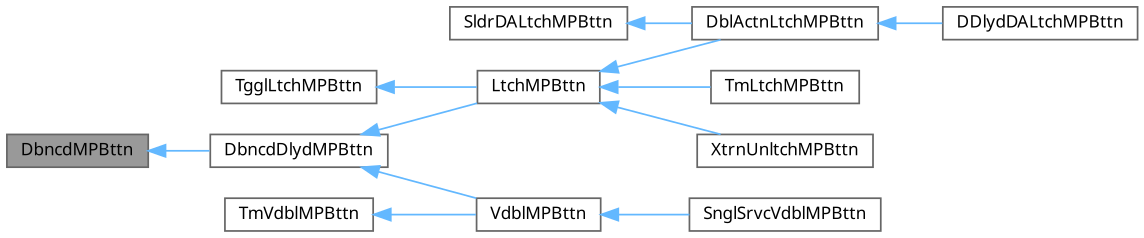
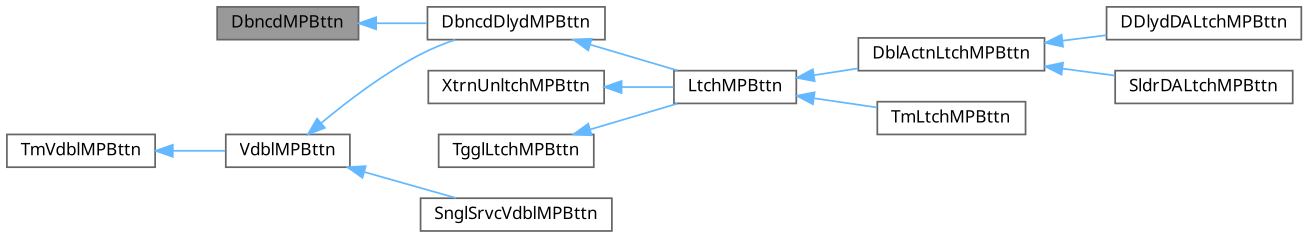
  digraph {
    fontname="Noto Sans"
    rankdir=LR
    node [color=gray40 fillcolor=white fontname="Noto Sans" fontsize=10 shape=box style=filled]
    edge [color=steelblue1 dir=back fontname="Noto Sans" fontsize=10 labelfontname=Helvetica labelfontsize=10 style=solid]
    n1 [fillcolor=grey60 fontcolor=black height=0.2 label=DbncdMPBttn width=0.4]
    n2 [height=0.2 label=DbncdDlydMPBttn width=0.4]
    n3 [height=0.2 label=LtchMPBttn width=0.4]
    n4 [height=0.2 label=VdblMPBttn width=0.4]
    n5 [height=0.2 label=DblActnLtchMPBttn width=0.4]
    n6 [height=0.2 label=TmLtchMPBttn width=0.4]
    n7 [height=0.2 label=XtrnUnltchMPBttn width=0.4]
    n8 [height=0.2 label=SnglSrvcVdblMPBttn width=0.4]
    n9 [height=0.2 label=DDlydDALtchMPBttn width=0.4]
    n10 [height=0.2 label=SldrDALtchMPBttn width=0.4]
    n11 [height=0.2 label=TgglLtchMPBttn width=0.4]
    n12 [height=0.2 label=TmVdblMPBttn width=0.4]
    n1 -> n2
    n2 -> n3
-   n2 -> n4
+   n4 -> n2
    n3 -> n5
    n3 -> n6
-   n3 -> n7
+   n7 -> n3
    n4 -> n8
    n5 -> n9
-   n10 -> n5
+   n5 -> n10
    n11 -> n3
    n12 -> n4
  }
